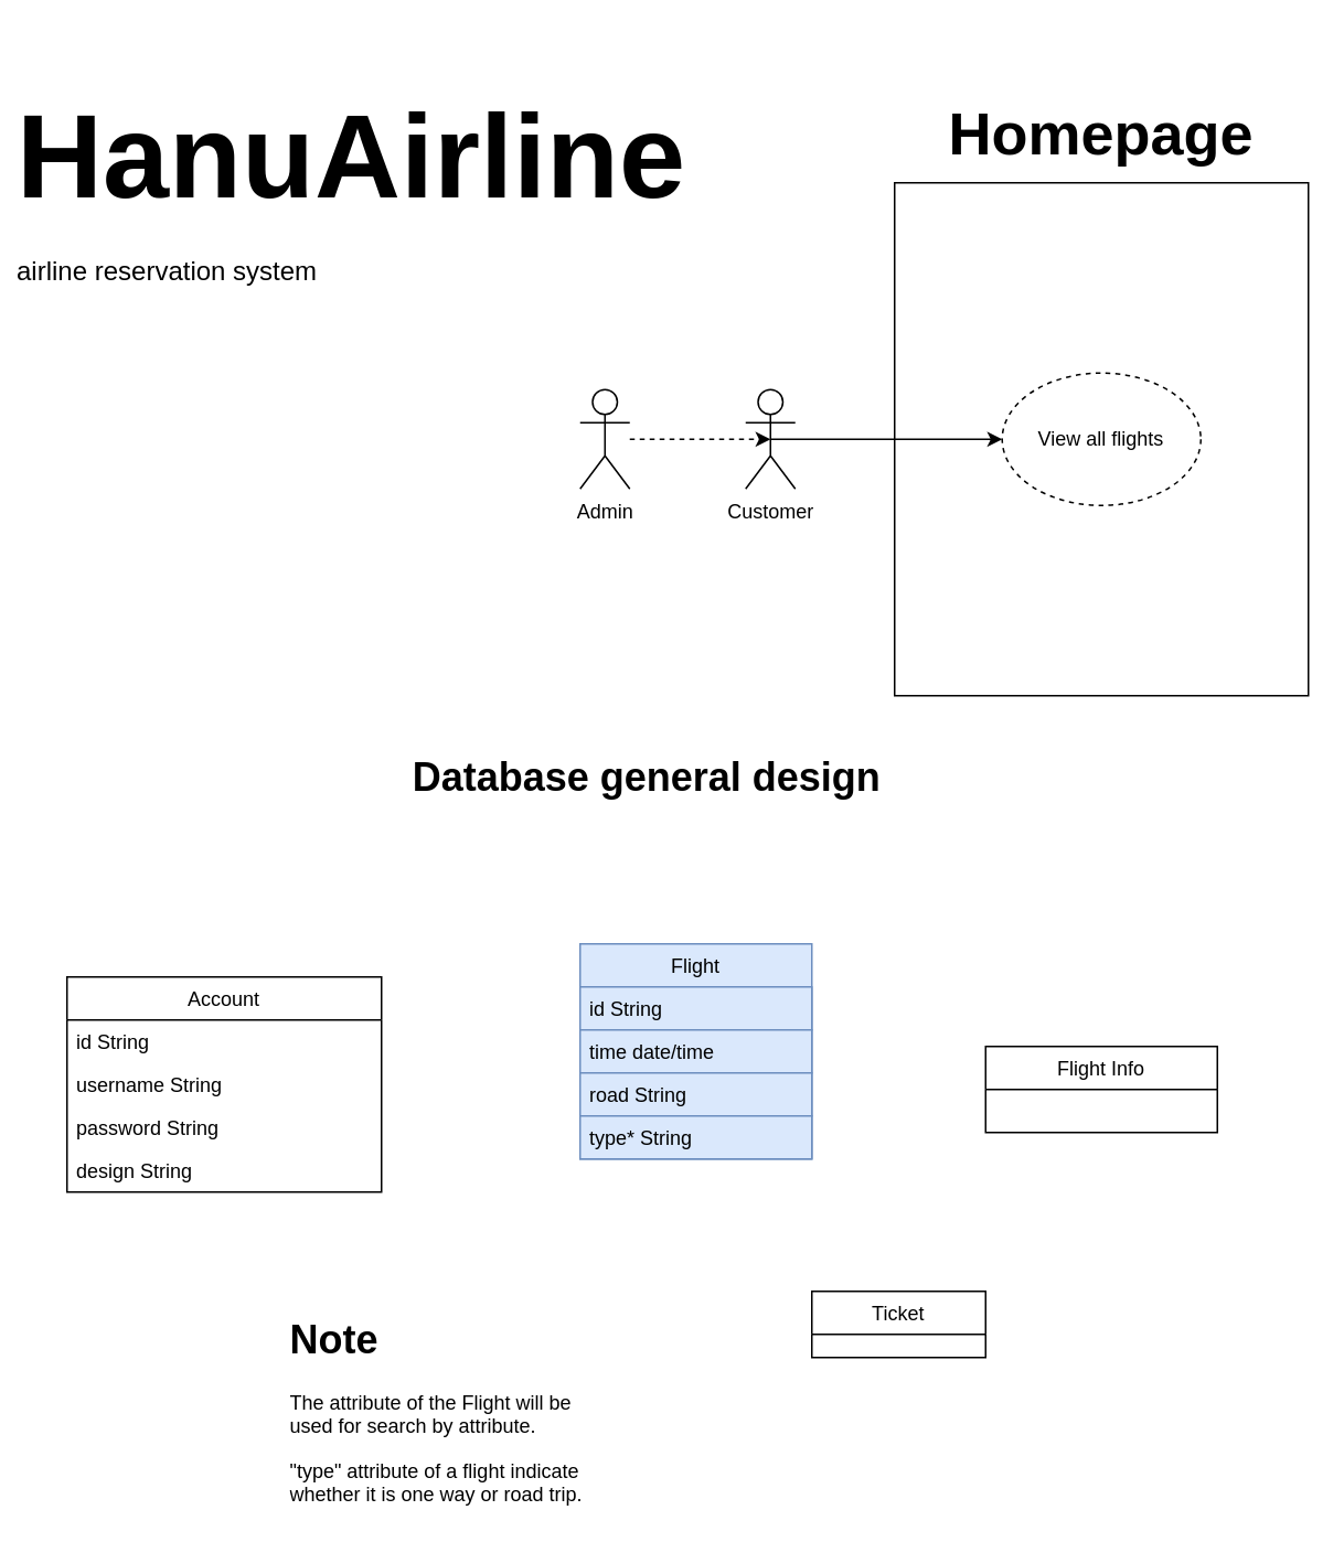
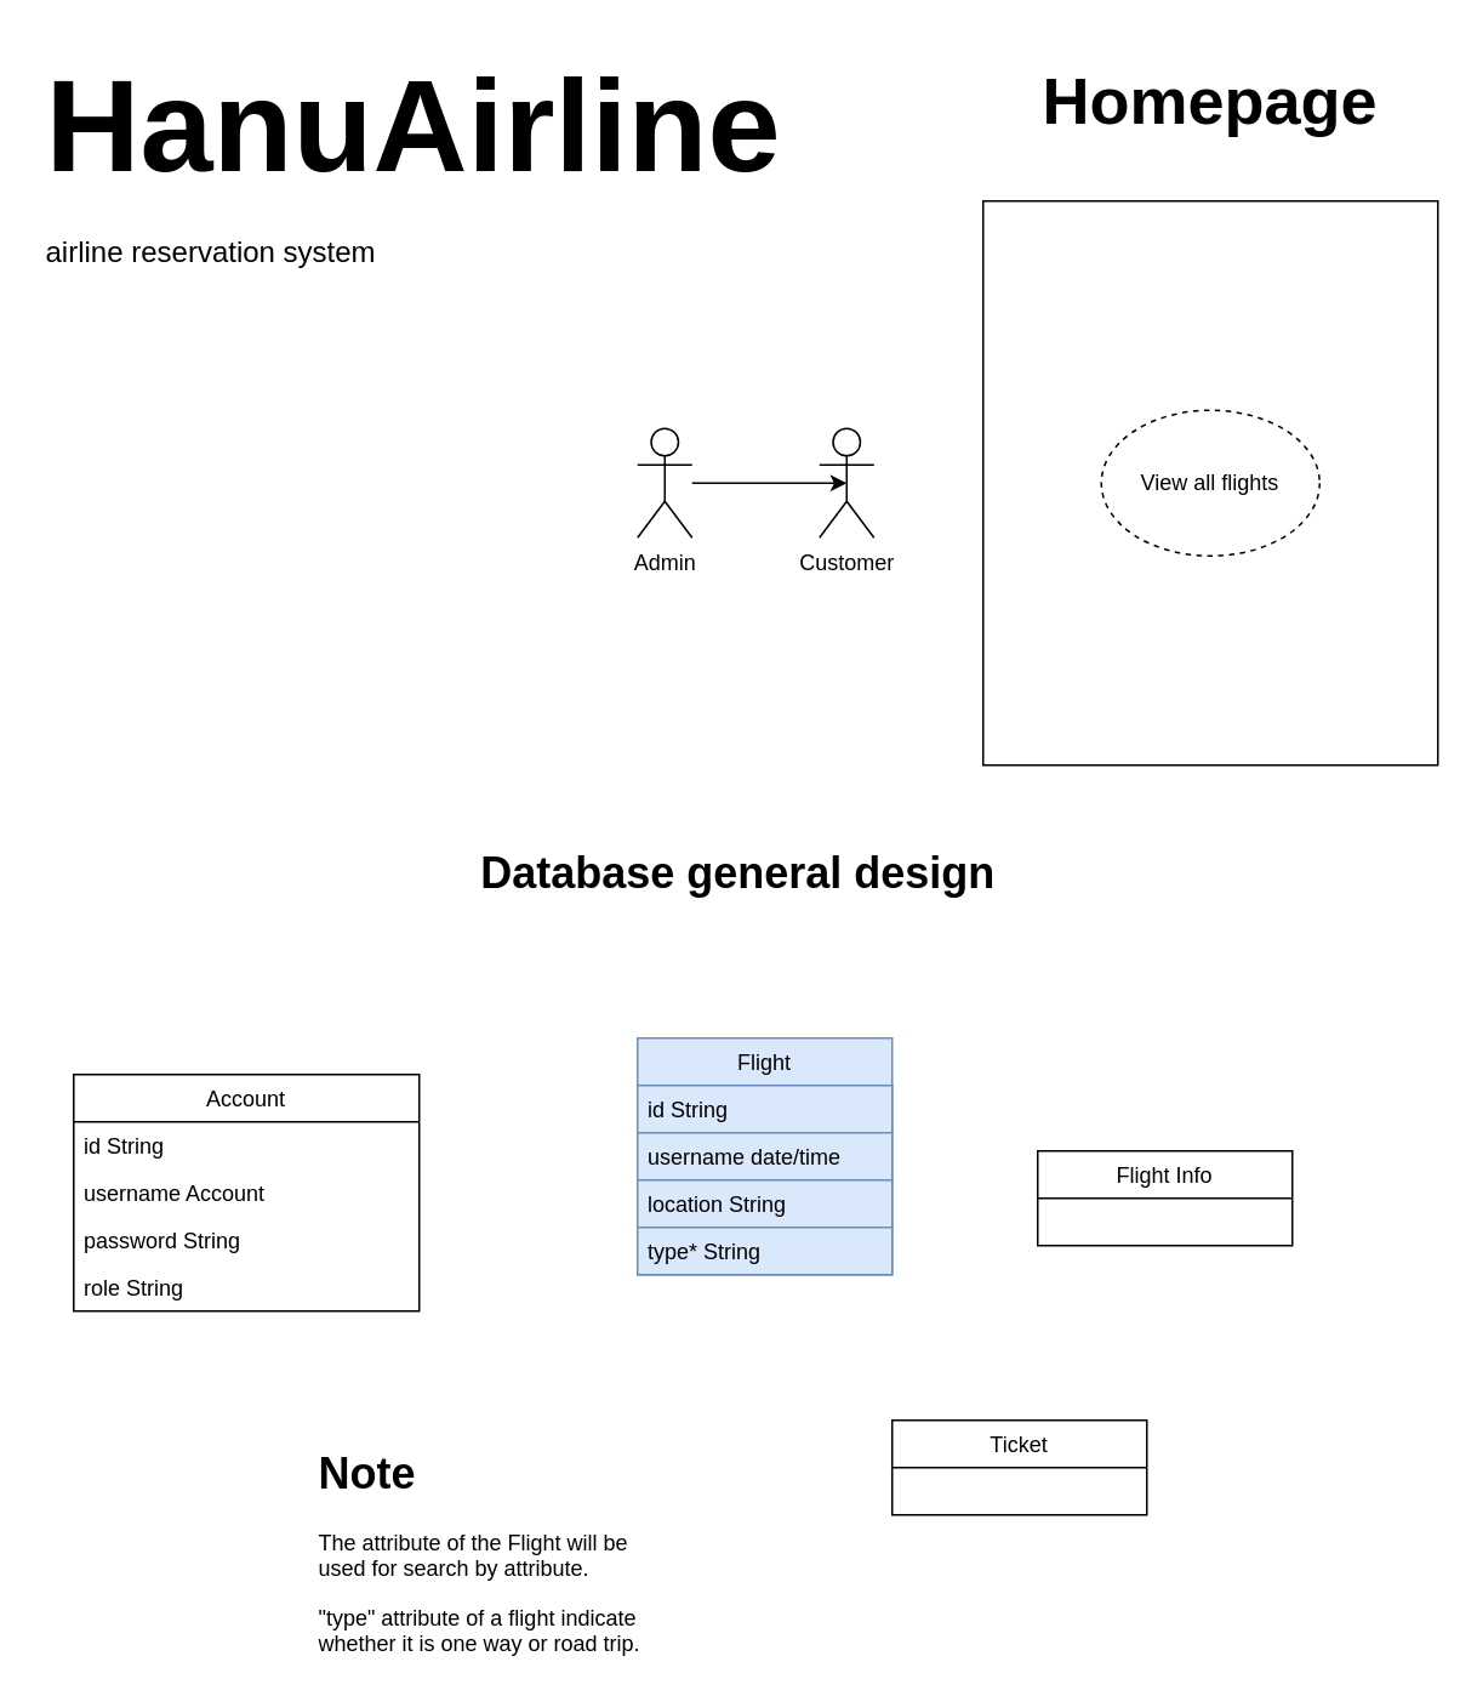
  <mxCell id="0" />
  <mxCell id="1" parent="0" />
- <mxCell id="2" style="edgeStyle=orthogonalEdgeStyle;rounded=0;orthogonalLoop=1;jettySize=auto;html=1;entryX=0.5;entryY=0.5;entryDx=0;entryDy=0;entryPerimeter=0;dashed=1;" edge="1" parent="1" source="3" target="4"><mxGeometry relative="1" as="geometry" /></mxCell>
+ <mxCell id="2" style="edgeStyle=orthogonalEdgeStyle;rounded=0;orthogonalLoop=1;jettySize=auto;html=1;entryX=0.5;entryY=0.5;entryDx=0;entryDy=0;entryPerimeter=0;" edge="1" parent="1" source="3" target="4"><mxGeometry relative="1" as="geometry" /></mxCell>
  <mxCell id="3" value="Admin" style="shape=umlActor;verticalLabelPosition=bottom;verticalAlign=top;html=1;outlineConnect=0;" parent="1" vertex="1"><mxGeometry x="350" y="235" width="30" height="60" as="geometry" /></mxCell>
  <mxCell id="4" value="Customer" style="shape=umlActor;verticalLabelPosition=bottom;verticalAlign=top;html=1;outlineConnect=0;" parent="1" vertex="1"><mxGeometry x="450" y="235" width="30" height="60" as="geometry" /></mxCell>
  <mxCell id="5" value="Flight" style="swimlane;fontStyle=0;childLayout=stackLayout;horizontal=1;startSize=26;fillColor=#dae8fc;horizontalStack=0;resizeParent=1;resizeParentMax=0;resizeLast=0;collapsible=1;marginBottom=0;strokeColor=#6c8ebf;" parent="1" vertex="1"><mxGeometry x="350" y="570" width="140" height="130" as="geometry" /></mxCell>
  <mxCell id="6" value="id String" style="text;strokeColor=#6c8ebf;fillColor=#dae8fc;align=left;verticalAlign=top;spacingLeft=4;spacingRight=4;overflow=hidden;rotatable=0;points=[[0,0.5],[1,0.5]];portConstraint=eastwest;" parent="5" vertex="1"><mxGeometry y="26" width="140" height="26" as="geometry" /></mxCell>
- <mxCell id="7" value="time date/time" style="text;strokeColor=#6c8ebf;fillColor=#dae8fc;align=left;verticalAlign=top;spacingLeft=4;spacingRight=4;overflow=hidden;rotatable=0;points=[[0,0.5],[1,0.5]];portConstraint=eastwest;" parent="5" vertex="1"><mxGeometry y="52" width="140" height="26" as="geometry" /></mxCell>
- <mxCell id="8" value="road String" style="text;strokeColor=#6c8ebf;fillColor=#dae8fc;align=left;verticalAlign=top;spacingLeft=4;spacingRight=4;overflow=hidden;rotatable=0;points=[[0,0.5],[1,0.5]];portConstraint=eastwest;" parent="5" vertex="1"><mxGeometry y="78" width="140" height="26" as="geometry" /></mxCell>
+ <mxCell id="7" value="username date/time" style="text;strokeColor=#6c8ebf;fillColor=#dae8fc;align=left;verticalAlign=top;spacingLeft=4;spacingRight=4;overflow=hidden;rotatable=0;points=[[0,0.5],[1,0.5]];portConstraint=eastwest;" parent="5" vertex="1"><mxGeometry y="52" width="140" height="26" as="geometry" /></mxCell>
+ <mxCell id="8" value="location String" style="text;strokeColor=#6c8ebf;fillColor=#dae8fc;align=left;verticalAlign=top;spacingLeft=4;spacingRight=4;overflow=hidden;rotatable=0;points=[[0,0.5],[1,0.5]];portConstraint=eastwest;" parent="5" vertex="1"><mxGeometry y="78" width="140" height="26" as="geometry" /></mxCell>
  <mxCell id="9" value="type* String" style="text;strokeColor=#6c8ebf;fillColor=#dae8fc;align=left;verticalAlign=top;spacingLeft=4;spacingRight=4;overflow=hidden;rotatable=0;points=[[0,0.5],[1,0.5]];portConstraint=eastwest;" parent="5" vertex="1"><mxGeometry y="104" width="140" height="26" as="geometry" /></mxCell>
  <mxCell id="10" value="Account" style="swimlane;fontStyle=0;childLayout=stackLayout;horizontal=1;startSize=26;horizontalStack=0;resizeParent=1;resizeParentMax=0;resizeLast=0;collapsible=1;marginBottom=0;" parent="1" vertex="1"><mxGeometry x="40" y="590" width="190" height="130" as="geometry" /></mxCell>
  <mxCell id="11" value="id String" style="text;align=left;verticalAlign=top;spacingLeft=4;spacingRight=4;overflow=hidden;rotatable=0;points=[[0,0.5],[1,0.5]];portConstraint=eastwest;" parent="10" vertex="1"><mxGeometry y="26" width="190" height="26" as="geometry" /></mxCell>
- <mxCell id="12" value="username String" style="text;align=left;verticalAlign=top;spacingLeft=4;spacingRight=4;overflow=hidden;rotatable=0;points=[[0,0.5],[1,0.5]];portConstraint=eastwest;" parent="10" vertex="1"><mxGeometry y="52" width="190" height="26" as="geometry" /></mxCell>
+ <mxCell id="12" value="username Account" style="text;align=left;verticalAlign=top;spacingLeft=4;spacingRight=4;overflow=hidden;rotatable=0;points=[[0,0.5],[1,0.5]];portConstraint=eastwest;" parent="10" vertex="1"><mxGeometry y="52" width="190" height="26" as="geometry" /></mxCell>
  <mxCell id="13" value="password String" style="text;align=left;verticalAlign=top;spacingLeft=4;spacingRight=4;overflow=hidden;rotatable=0;points=[[0,0.5],[1,0.5]];portConstraint=eastwest;" parent="10" vertex="1"><mxGeometry y="78" width="190" height="26" as="geometry" /></mxCell>
- <mxCell id="14" value="design String" style="text;align=left;verticalAlign=top;spacingLeft=4;spacingRight=4;overflow=hidden;rotatable=0;points=[[0,0.5],[1,0.5]];portConstraint=eastwest;" parent="10" vertex="1"><mxGeometry y="104" width="190" height="26" as="geometry" /></mxCell>
- <mxCell id="15" value="Flight Info" style="swimlane;fontStyle=0;childLayout=stackLayout;horizontal=1;startSize=26;fillColor=none;horizontalStack=0;resizeParent=1;resizeParentMax=0;resizeLast=0;collapsible=1;marginBottom=0;" parent="1" vertex="1"><mxGeometry x="595" y="632" width="140" height="52" as="geometry" /></mxCell>
- <mxCell id="16" value="Ticket" style="swimlane;fontStyle=0;childLayout=stackLayout;horizontal=1;startSize=26;fillColor=none;horizontalStack=0;resizeParent=1;resizeParentMax=0;resizeLast=0;collapsible=1;marginBottom=0;" parent="1" vertex="1"><mxGeometry x="490" y="780" width="105" height="40" as="geometry" /></mxCell>
+ <mxCell id="14" value="role String" style="text;align=left;verticalAlign=top;spacingLeft=4;spacingRight=4;overflow=hidden;rotatable=0;points=[[0,0.5],[1,0.5]];portConstraint=eastwest;" parent="10" vertex="1"><mxGeometry y="104" width="190" height="26" as="geometry" /></mxCell>
+ <mxCell id="15" value="Flight Info" style="swimlane;fontStyle=0;childLayout=stackLayout;horizontal=1;startSize=26;fillColor=none;horizontalStack=0;resizeParent=1;resizeParentMax=0;resizeLast=0;collapsible=1;marginBottom=0;" parent="1" vertex="1"><mxGeometry x="570" y="632" width="140" height="52" as="geometry" /></mxCell>
+ <mxCell id="16" value="Ticket" style="swimlane;fontStyle=0;childLayout=stackLayout;horizontal=1;startSize=26;fillColor=none;horizontalStack=0;resizeParent=1;resizeParentMax=0;resizeLast=0;collapsible=1;marginBottom=0;" parent="1" vertex="1"><mxGeometry x="490" y="780" width="140" height="52" as="geometry" /></mxCell>
  <mxCell id="17" value="" style="rounded=0;whiteSpace=wrap;html=1;" parent="1" vertex="1"><mxGeometry x="540" y="110" width="250" height="310" as="geometry" /></mxCell>
  <mxCell id="18" value="View all flights" style="ellipse;whiteSpace=wrap;html=1;dashed=1;" parent="1" vertex="1"><mxGeometry x="605" y="225" width="120" height="80" as="geometry" /></mxCell>
- <mxCell id="19" value="&lt;h1&gt;&lt;font style=&quot;font-size: 72px&quot;&gt;HanuAirline&lt;br&gt;&lt;/font&gt;&lt;/h1&gt;&lt;p&gt;&lt;font size=&quot;3&quot;&gt;airline reservation system&lt;br&gt;&lt;/font&gt;&lt;/p&gt;" style="text;html=1;strokeColor=none;fillColor=none;spacing=5;spacingTop=-20;whiteSpace=wrap;overflow=hidden;rounded=0;" vertex="1" parent="1"><mxGeometry x="5" y="45" width="430" height="140" as="geometry" /></mxCell>
- <mxCell id="20" value="&lt;font style=&quot;font-size: 36px&quot;&gt;&lt;b&gt;Homepage&lt;/b&gt;&lt;/font&gt;" style="text;html=1;strokeColor=none;fillColor=none;align=center;verticalAlign=middle;whiteSpace=wrap;rounded=0;" vertex="1" parent="1"><mxGeometry x="550" y="50" width="230" height="60" as="geometry" /></mxCell>
- <mxCell id="21" style="edgeStyle=orthogonalEdgeStyle;rounded=0;orthogonalLoop=1;jettySize=auto;html=1;exitX=0.5;exitY=0.5;exitDx=0;exitDy=0;exitPerimeter=0;entryX=0;entryY=0.5;entryDx=0;entryDy=0;" edge="1" parent="1" source="4" target="18"><mxGeometry relative="1" as="geometry" /></mxCell>
- <mxCell id="22" value="&lt;b&gt;&lt;font style=&quot;font-size: 24px&quot;&gt;Database general design&lt;/font&gt;&lt;/b&gt;" style="text;html=1;align=center;verticalAlign=middle;resizable=0;points=[];autosize=1;" vertex="1" parent="1"><mxGeometry x="240" y="460" width="300" height="20" as="geometry" /></mxCell>
+ <mxCell id="19" value="&lt;h1&gt;&lt;font style=&quot;font-size: 72px&quot;&gt;HanuAirline&lt;br&gt;&lt;/font&gt;&lt;/h1&gt;&lt;p&gt;&lt;font size=&quot;3&quot;&gt;airline reservation system&lt;br&gt;&lt;/font&gt;&lt;/p&gt;" style="text;html=1;strokeColor=none;fillColor=none;spacing=5;spacingTop=-20;whiteSpace=wrap;overflow=hidden;rounded=0;" vertex="1" parent="1"><mxGeometry x="20" y="20" width="430" height="140" as="geometry" /></mxCell>
+ <mxCell id="20" value="&lt;font style=&quot;font-size: 36px&quot;&gt;&lt;b&gt;Homepage&lt;/b&gt;&lt;/font&gt;" style="text;html=1;strokeColor=none;fillColor=none;align=center;verticalAlign=middle;whiteSpace=wrap;rounded=0;" vertex="1" parent="1"><mxGeometry x="550" y="25" width="230" height="60" as="geometry" /></mxCell>
+ <mxCell id="22" value="&lt;b&gt;&lt;font style=&quot;font-size: 24px&quot;&gt;Database general design&lt;/font&gt;&lt;/b&gt;" style="text;html=1;align=center;verticalAlign=middle;resizable=0;points=[];autosize=1;" vertex="1" parent="1"><mxGeometry x="255" y="470" width="300" height="20" as="geometry" /></mxCell>
  <mxCell id="23" value="&lt;h1&gt;Note&lt;br&gt;&lt;/h1&gt;&lt;p&gt;The attribute of the Flight will be used for search by attribute.&lt;/p&gt;&lt;p&gt;&quot;type&quot; attribute of a flight indicate whether it is one way or road trip.&lt;br&gt;&lt;/p&gt;" style="text;html=1;strokeColor=none;fillColor=none;spacing=5;spacingTop=-20;whiteSpace=wrap;overflow=hidden;rounded=0;" vertex="1" parent="1"><mxGeometry x="170" y="790" width="190" height="120" as="geometry" /></mxCell>
